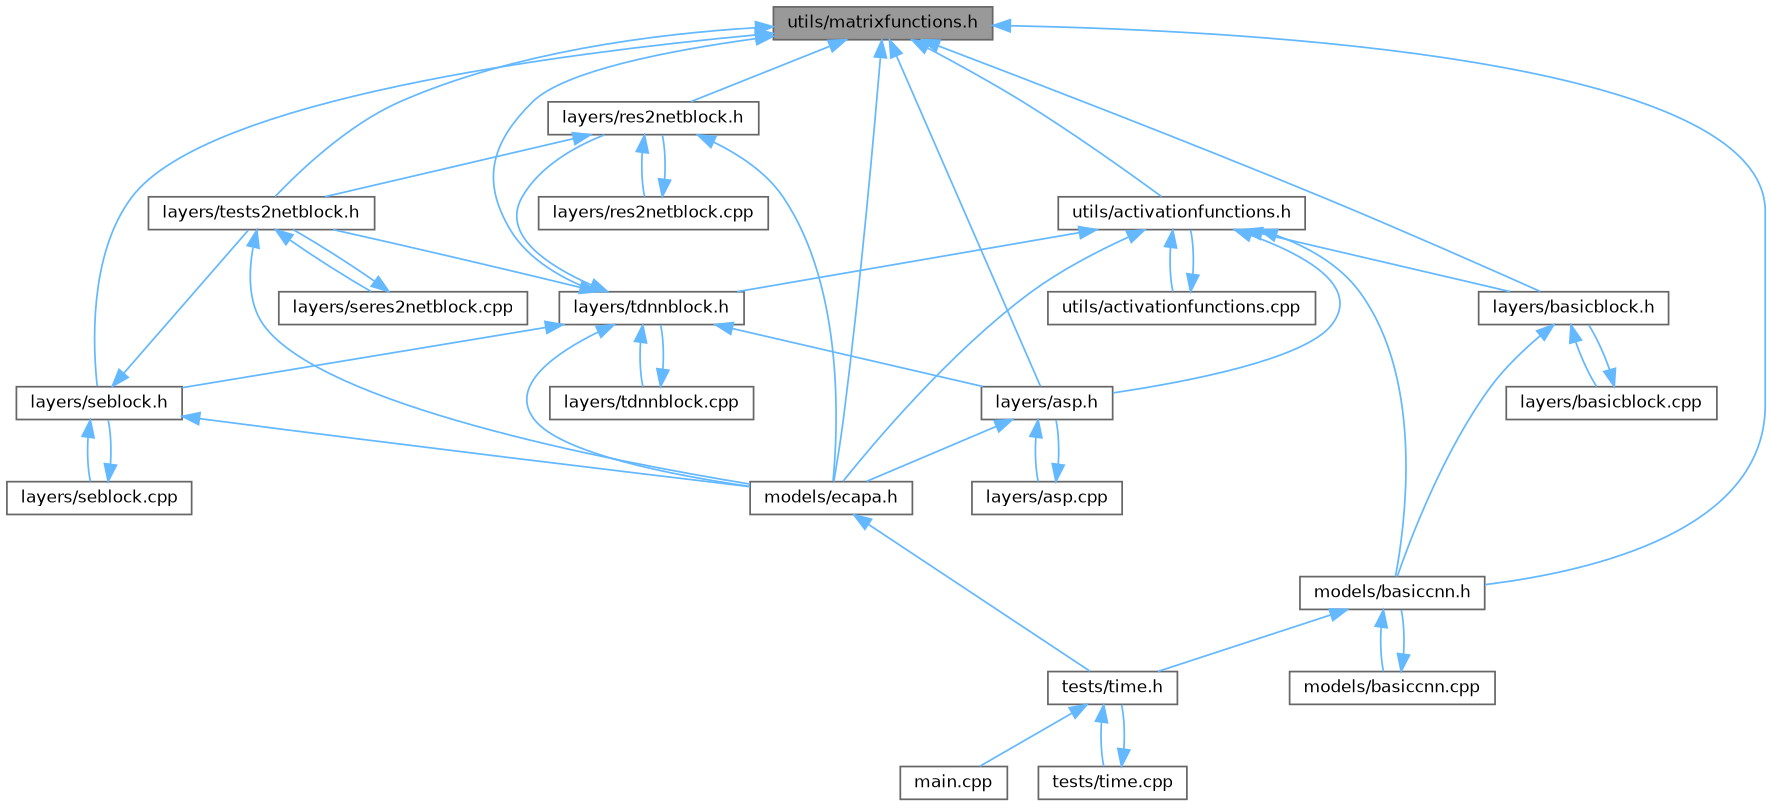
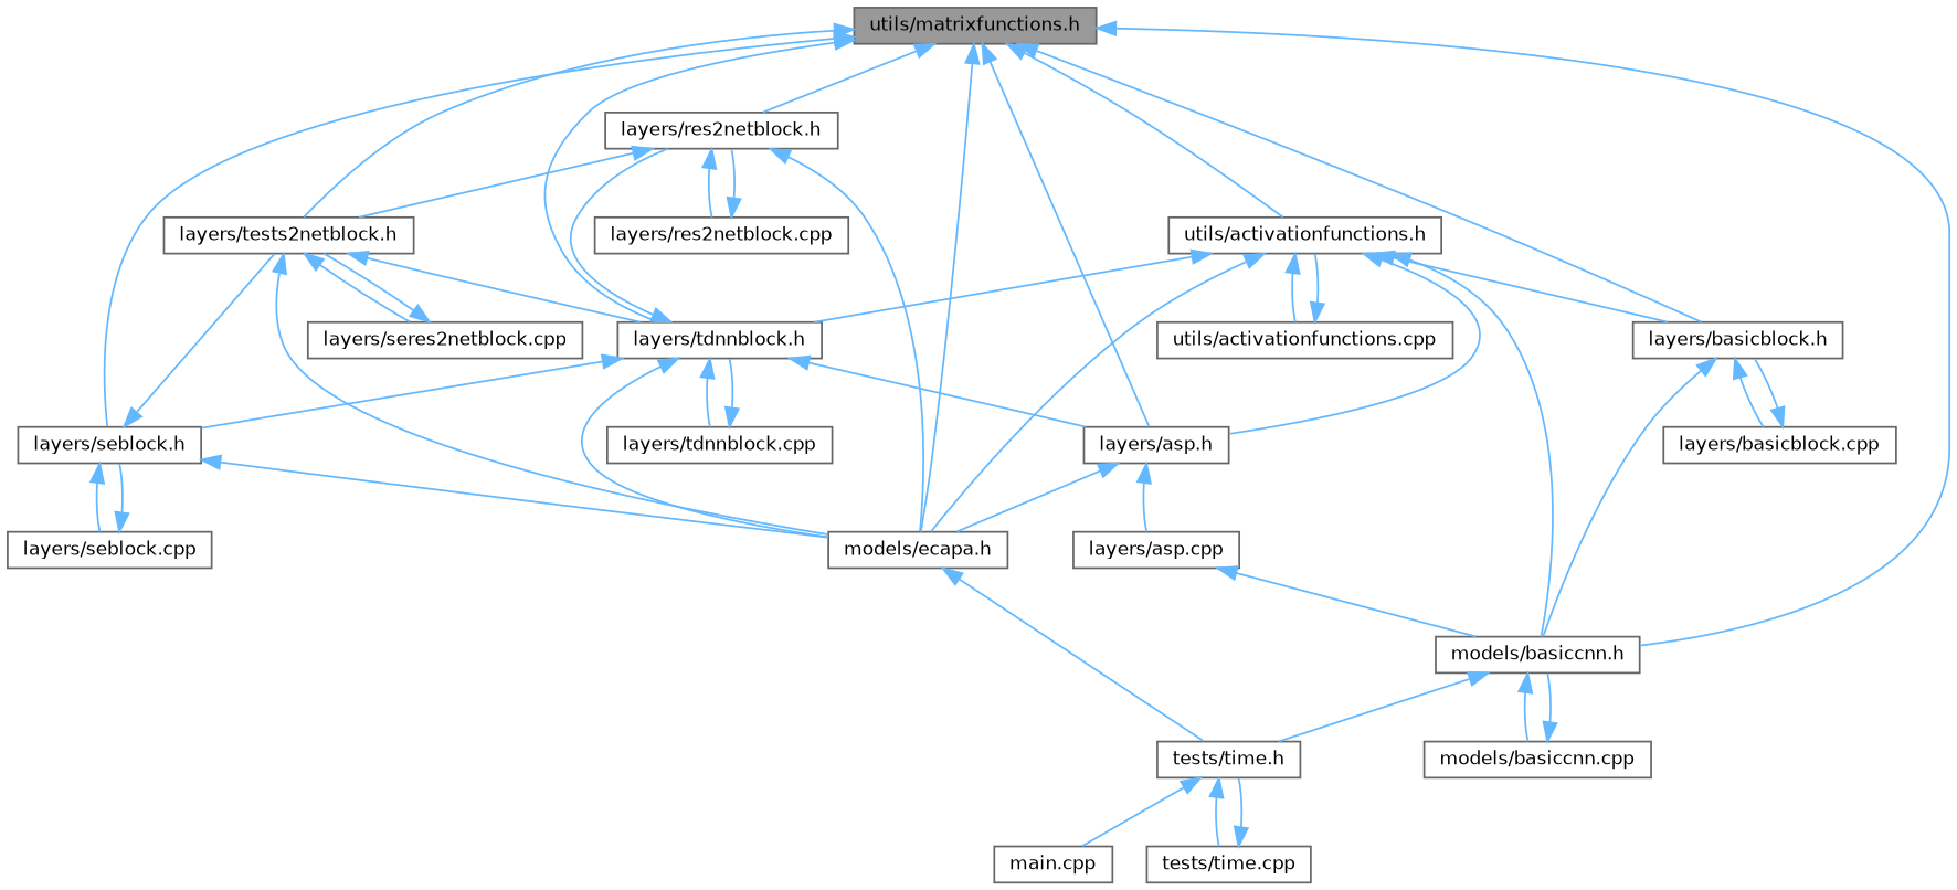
  digraph {
    node [color=grey40 fillcolor=white fontname=Helvetica fontsize=10 shape=box style=filled]
    edge [color=steelblue1 dir=back fontname=Helvetica fontsize=10 labelfontname=Helvetica labelfontsize=10 style=solid]
    n1 [color=gray40 fillcolor=grey60 fontcolor=black height=0.2 label="utils/matrixfunctions.h" width=0.4]
    n2 [height=0.2 label="layers/asp.h" width=0.4]
    n3 [height=0.2 label="models/ecapa.h" width=0.4]
    n4 [height=0.2 label="layers/basicblock.h" width=0.4]
    n5 [height=0.2 label="models/basiccnn.h" width=0.4]
    n6 [height=0.2 label="layers/res2netblock.h" width=0.4]
    n7 [height=0.2 label="layers/tests2netblock.h" width=0.4]
    n8 [height=0.2 label="layers/seblock.h" width=0.4]
    n9 [height=0.2 label="layers/tdnnblock.h" width=0.4]
    n10 [height=0.2 label="utils/activationfunctions.h" width=0.4]
    n11 [height=0.2 label="layers/asp.cpp" width=0.4]
    n12 [height=0.2 label="tests/time.h" width=0.4]
    n13 [height=0.2 label="layers/basicblock.cpp" width=0.4]
    n14 [height=0.2 label="models/basiccnn.cpp" width=0.4]
    n15 [height=0.2 label="layers/res2netblock.cpp" width=0.4]
    n16 [height=0.2 label="layers/seres2netblock.cpp" width=0.4]
    n17 [height=0.2 label="layers/seblock.cpp" width=0.4]
    n18 [height=0.2 label="layers/tdnnblock.cpp" width=0.4]
    n19 [height=0.2 label="utils/activationfunctions.cpp" width=0.4]
    n20 [height=0.2 label="main.cpp" width=0.4]
    n21 [height=0.2 label="tests/time.cpp" width=0.4]
    n1 -> n2
    n1 -> n3
    n1 -> n4
    n1 -> n5
    n1 -> n6
    n1 -> n7
    n1 -> n8
    n1 -> n9
    n1 -> n10
    n2 -> n3
    n2 -> n11
    n3 -> n12
    n4 -> n5
    n4 -> n13
    n5 -> n12
    n5 -> n14
    n6 -> n3
    n6 -> n7
    n6 -> n15
    n7 -> n3
    n7 -> n16
    n8 -> n3
    n8 -> n7
    n8 -> n17
    n9 -> n2
    n9 -> n3
    n9 -> n6
-   n9 -> n7
+   n7 -> n9
    n9 -> n8
    n9 -> n18
    n10 -> n2
    n10 -> n3
    n10 -> n4
    n10 -> n5
    n10 -> n9
    n10 -> n19
-   n11 -> n2
+   n11 -> n5
    n12 -> n20
    n12 -> n21
    n13 -> n4
    n14 -> n5
    n15 -> n6
    n16 -> n7
    n17 -> n8
    n18 -> n9
    n19 -> n10
    n21 -> n12
  }
